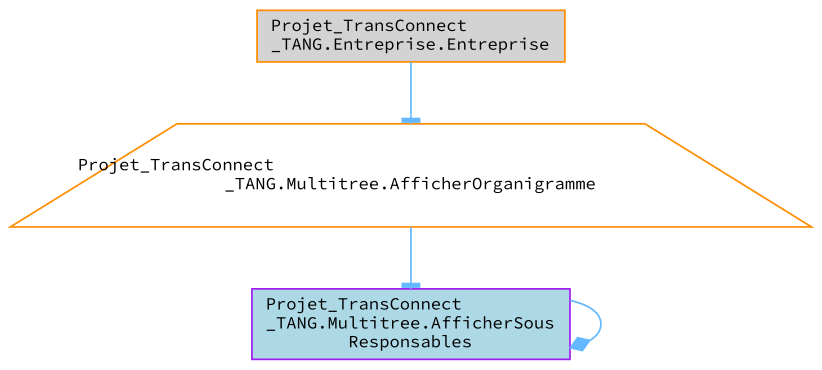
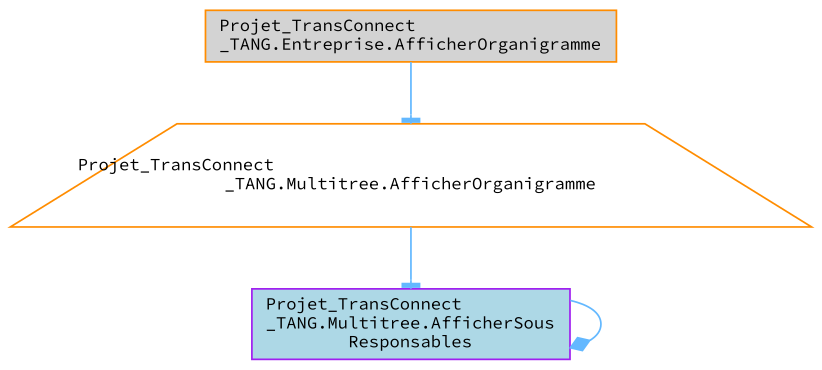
  digraph {
    rankdir=TB
    fontname="Source Code Pro"
    node [color=darkorange fontname="Source Code Pro" fontsize=10 shape=box style=filled]
    edge [color=steelblue1 fontname="Source Code Pro" fontsize=10 labelfontname=Helvetica labelfontsize=10 style=solid arrowhead=tee]
-   n1 [fillcolor=lightgrey fontcolor=black height=0.2 label="Projet_TransConnect\l_TANG.Entreprise.Entreprise" width=0.4]
+   n1 [fillcolor=lightgrey fontcolor=black height=0.2 label="Projet_TransConnect\l_TANG.Entreprise.AfficherOrganigramme" width=0.4]
    n2 [fillcolor=white height=0.2 label="Projet_TransConnect\l_TANG.Multitree.AfficherOrganigramme" shape=trapezium width=0.4]
    n3 [color=purple fillcolor=lightblue height=0.2 label="Projet_TransConnect\l_TANG.Multitree.AfficherSous\lResponsables" width=0.4]
    n1 -> n2
    n2 -> n3
    n3 -> n3 [arrowhead=diamond]
  }
